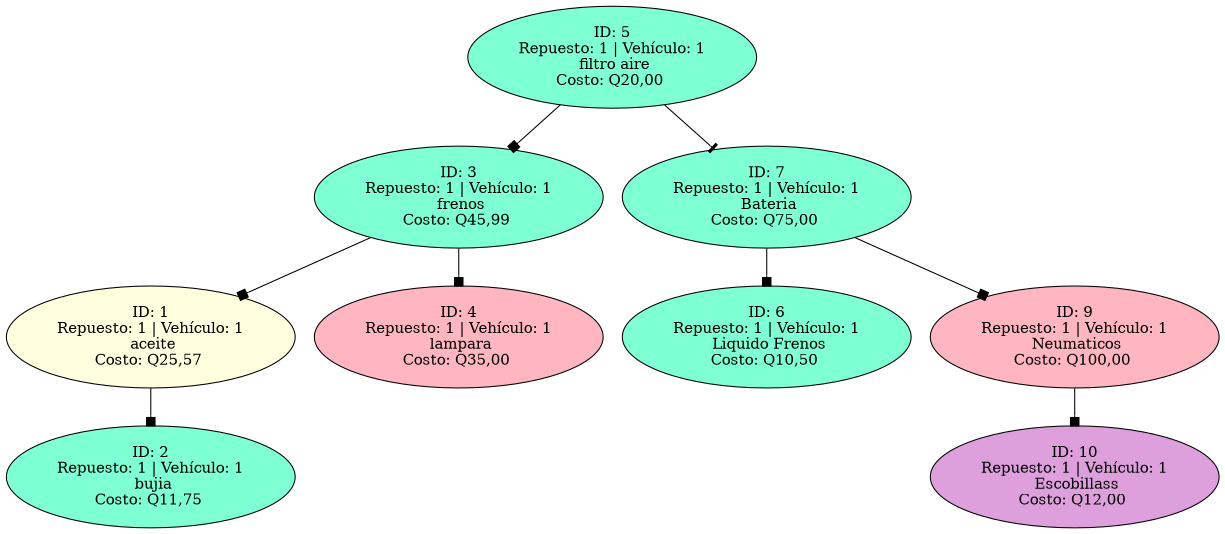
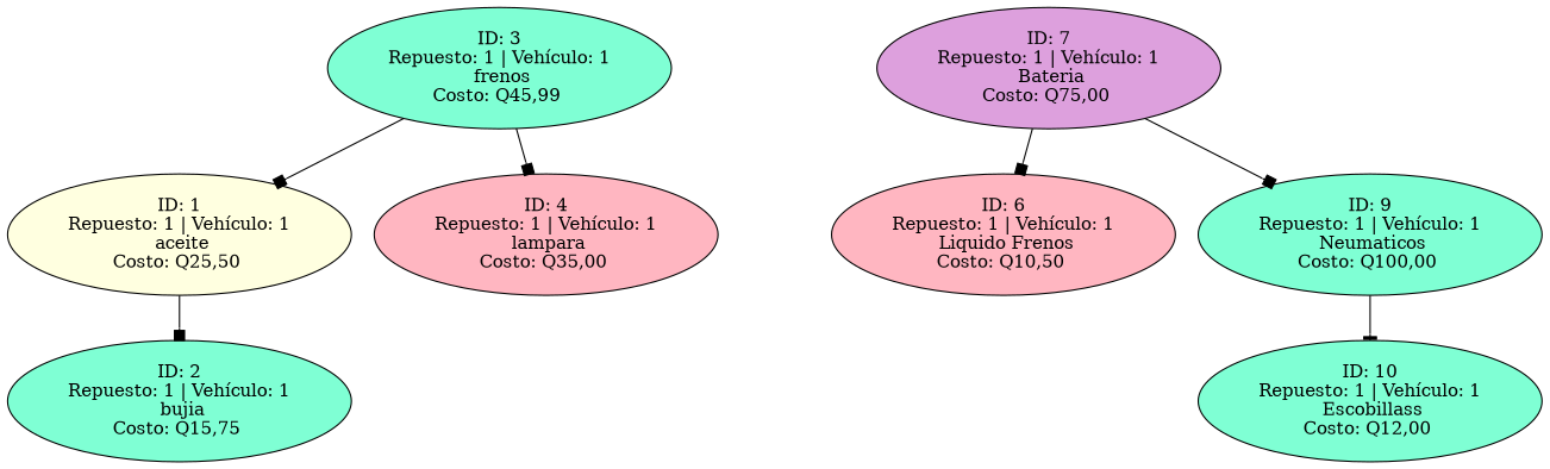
  digraph {
    node [fillcolor=aquamarine shape=ellipse style=filled]
    edge [arrowhead=box]
-   n1 [label="ID: 5\nRepuesto: 1 | Vehículo: 1\n filtro aire\nCosto: Q20,00 "]
    n2 [label="ID: 3\nRepuesto: 1 | Vehículo: 1\n frenos\nCosto: Q45,99 "]
-   n3 [label="ID: 7\nRepuesto: 1 | Vehículo: 1\n Bateria\nCosto: Q75,00 "]
-   n4 [fillcolor=lightyellow label="ID: 1\nRepuesto: 1 | Vehículo: 1\n aceite\nCosto: Q25,57 "]
+   n3 [fillcolor=plum label="ID: 7\nRepuesto: 1 | Vehículo: 1\n Bateria\nCosto: Q75,00 "]
+   n4 [fillcolor=lightyellow label="ID: 1\nRepuesto: 1 | Vehículo: 1\n aceite\nCosto: Q25,50 "]
    n5 [fillcolor=lightpink label="ID: 4\nRepuesto: 1 | Vehículo: 1\n lampara\nCosto: Q35,00 "]
-   n6 [label="ID: 6\nRepuesto: 1 | Vehículo: 1\n Liquido Frenos\nCosto: Q10,50 "]
-   n7 [fillcolor=lightpink label="ID: 9\nRepuesto: 1 | Vehículo: 1\n Neumaticos\nCosto: Q100,00 "]
-   n8 [label="ID: 2\nRepuesto: 1 | Vehículo: 1\n bujia\nCosto: Q11,75 "]
-   n9 [fillcolor=plum label="ID: 10\nRepuesto: 1 | Vehículo: 1\n Escobillass\nCosto: Q12,00 "]
-   n1 -> n2
-   n1 -> n3 [arrowhead=tee]
+   n6 [fillcolor=lightpink label="ID: 6\nRepuesto: 1 | Vehículo: 1\n Liquido Frenos\nCosto: Q10,50 "]
+   n7 [label="ID: 9\nRepuesto: 1 | Vehículo: 1\n Neumaticos\nCosto: Q100,00 "]
+   n8 [label="ID: 2\nRepuesto: 1 | Vehículo: 1\n bujia\nCosto: Q15,75 "]
+   n9 [label="ID: 10\nRepuesto: 1 | Vehículo: 1\n Escobillass\nCosto: Q12,00 "]
    n2 -> n4
    n2 -> n5
    n3 -> n6
    n3 -> n7
    n4 -> n8
-   n7 -> n9
+   n7 -> n9 [arrowhead=tee]
  }
